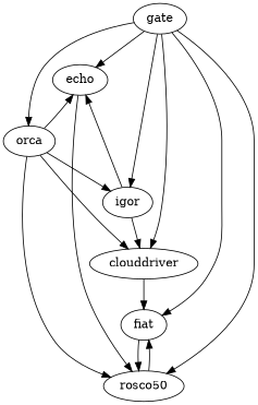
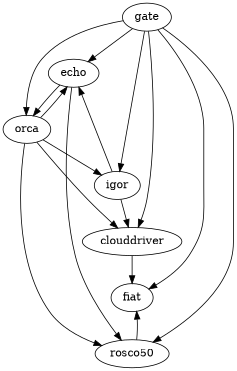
  strict digraph {
    n1 [label=clouddriver]
    n2 [label=fiat]
    n3 [label=rosco50]
    n4 [label=echo]
    n5 [label=orca]
    n6 [label=igor]
    n7 [label=gate]
    n1 -> n2
-   n2 -> n3
    n3 -> n2
    n4 -> n3
+   n4 -> n5
    n5 -> n1
    n5 -> n3
    n5 -> n4
    n5 -> n6
    n6 -> n1
    n6 -> n4
    n7 -> n1
    n7 -> n2
    n7 -> n3
    n7 -> n4
    n7 -> n5
    n7 -> n6
  }
